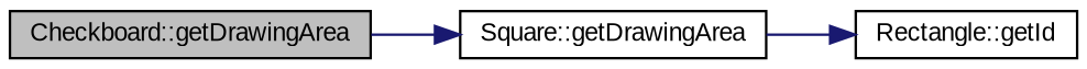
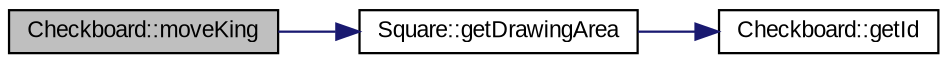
  digraph {
    fontname="Liberation Sans"
    rankdir=LR
    node [color=black fontname="Liberation Sans" fontsize=10 shape=record]
    edge [color=midnightblue fontname="Liberation Sans" fontsize=10 labelfontname=Helvetica labelfontsize=10 style=solid]
-   n1 [fillcolor=grey75 fontcolor=black height=0.2 label="Checkboard::getDrawingArea" style=filled width=0.4]
+   n1 [fillcolor=grey75 fontcolor=black height=0.2 label="Checkboard::moveKing" style=filled width=0.4]
    n2 [height=0.2 label="Square::getDrawingArea" width=0.4]
-   n3 [height=0.2 label="Rectangle::getId" width=0.4]
+   n3 [height=0.2 label="Checkboard::getId" width=0.4]
    n1 -> n2
    n2 -> n3
  }
